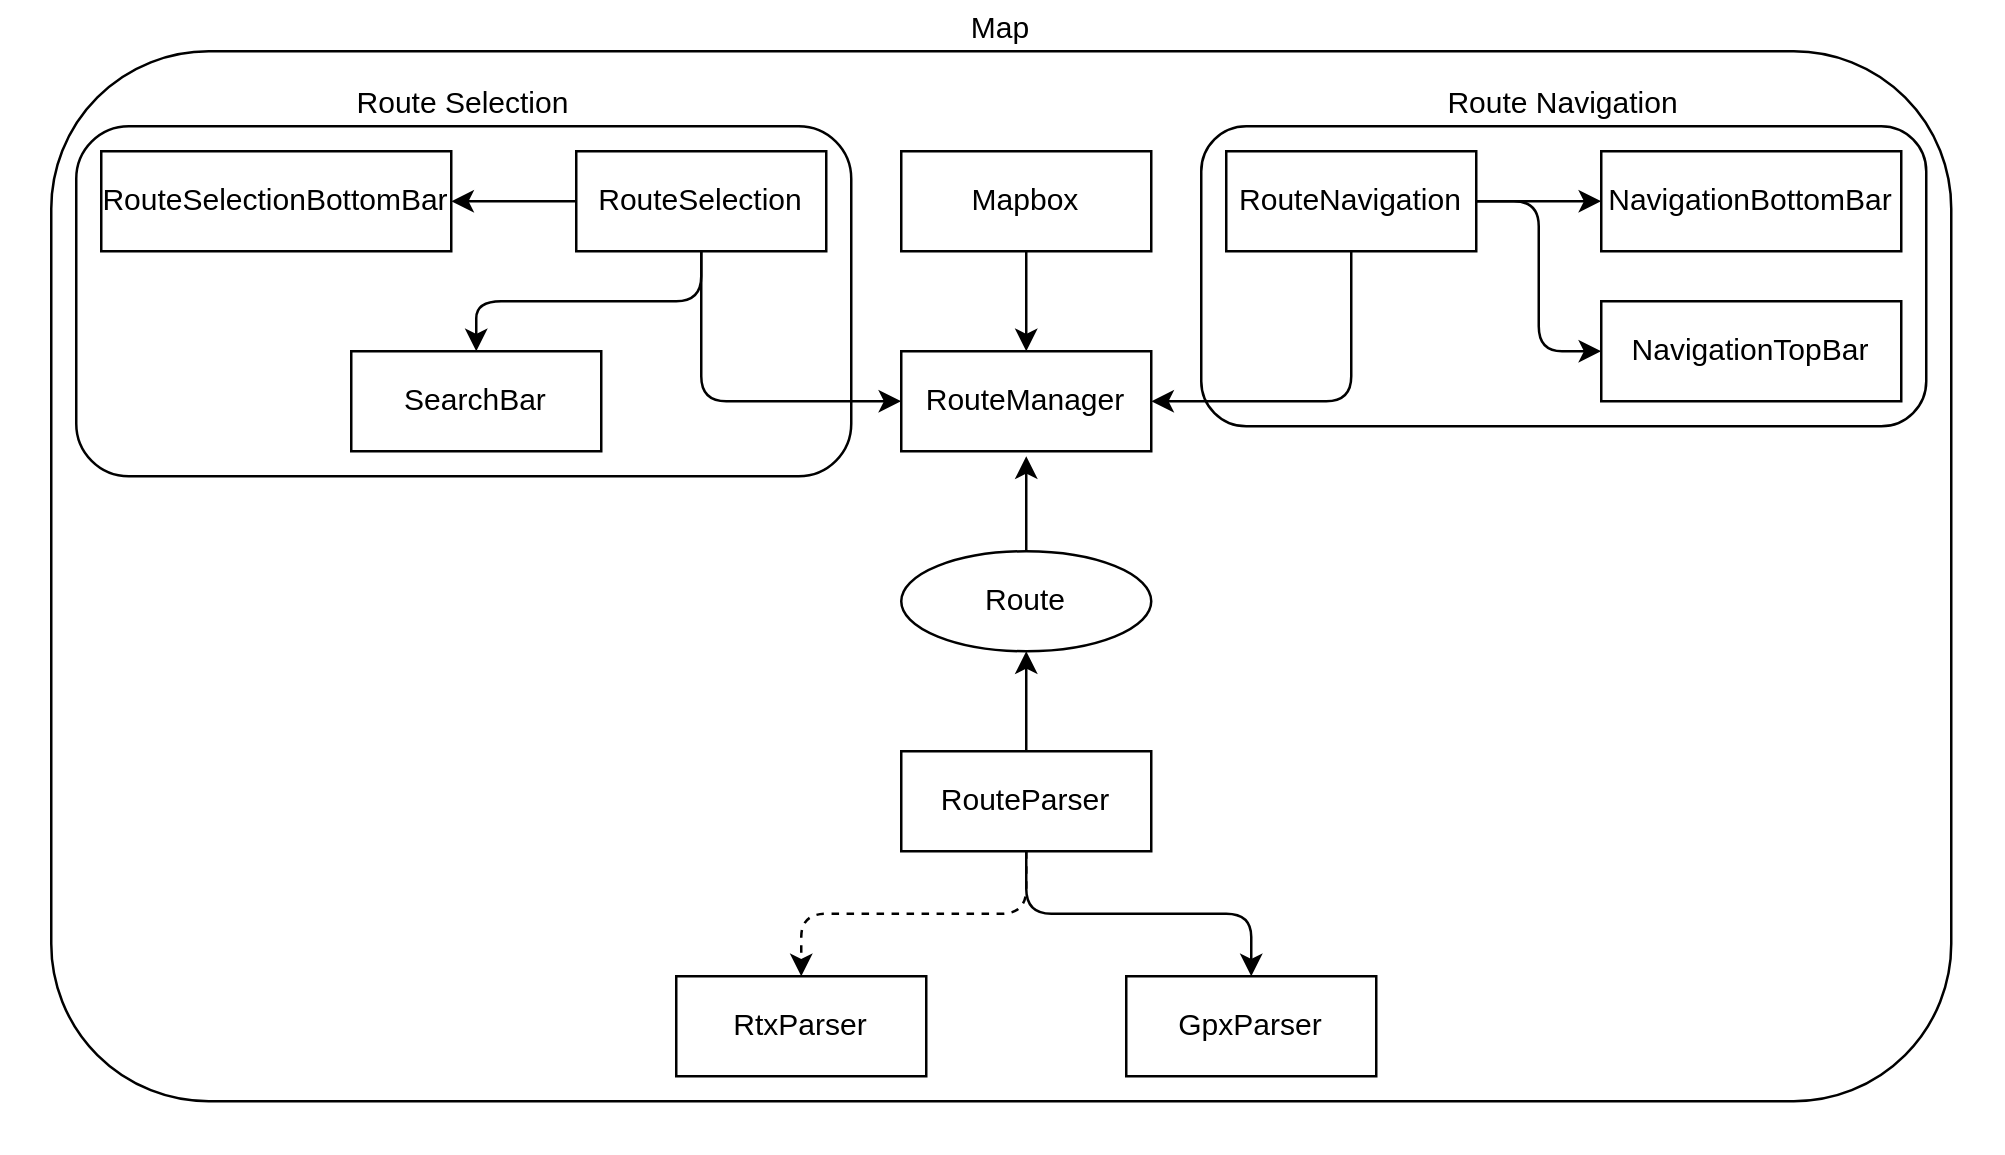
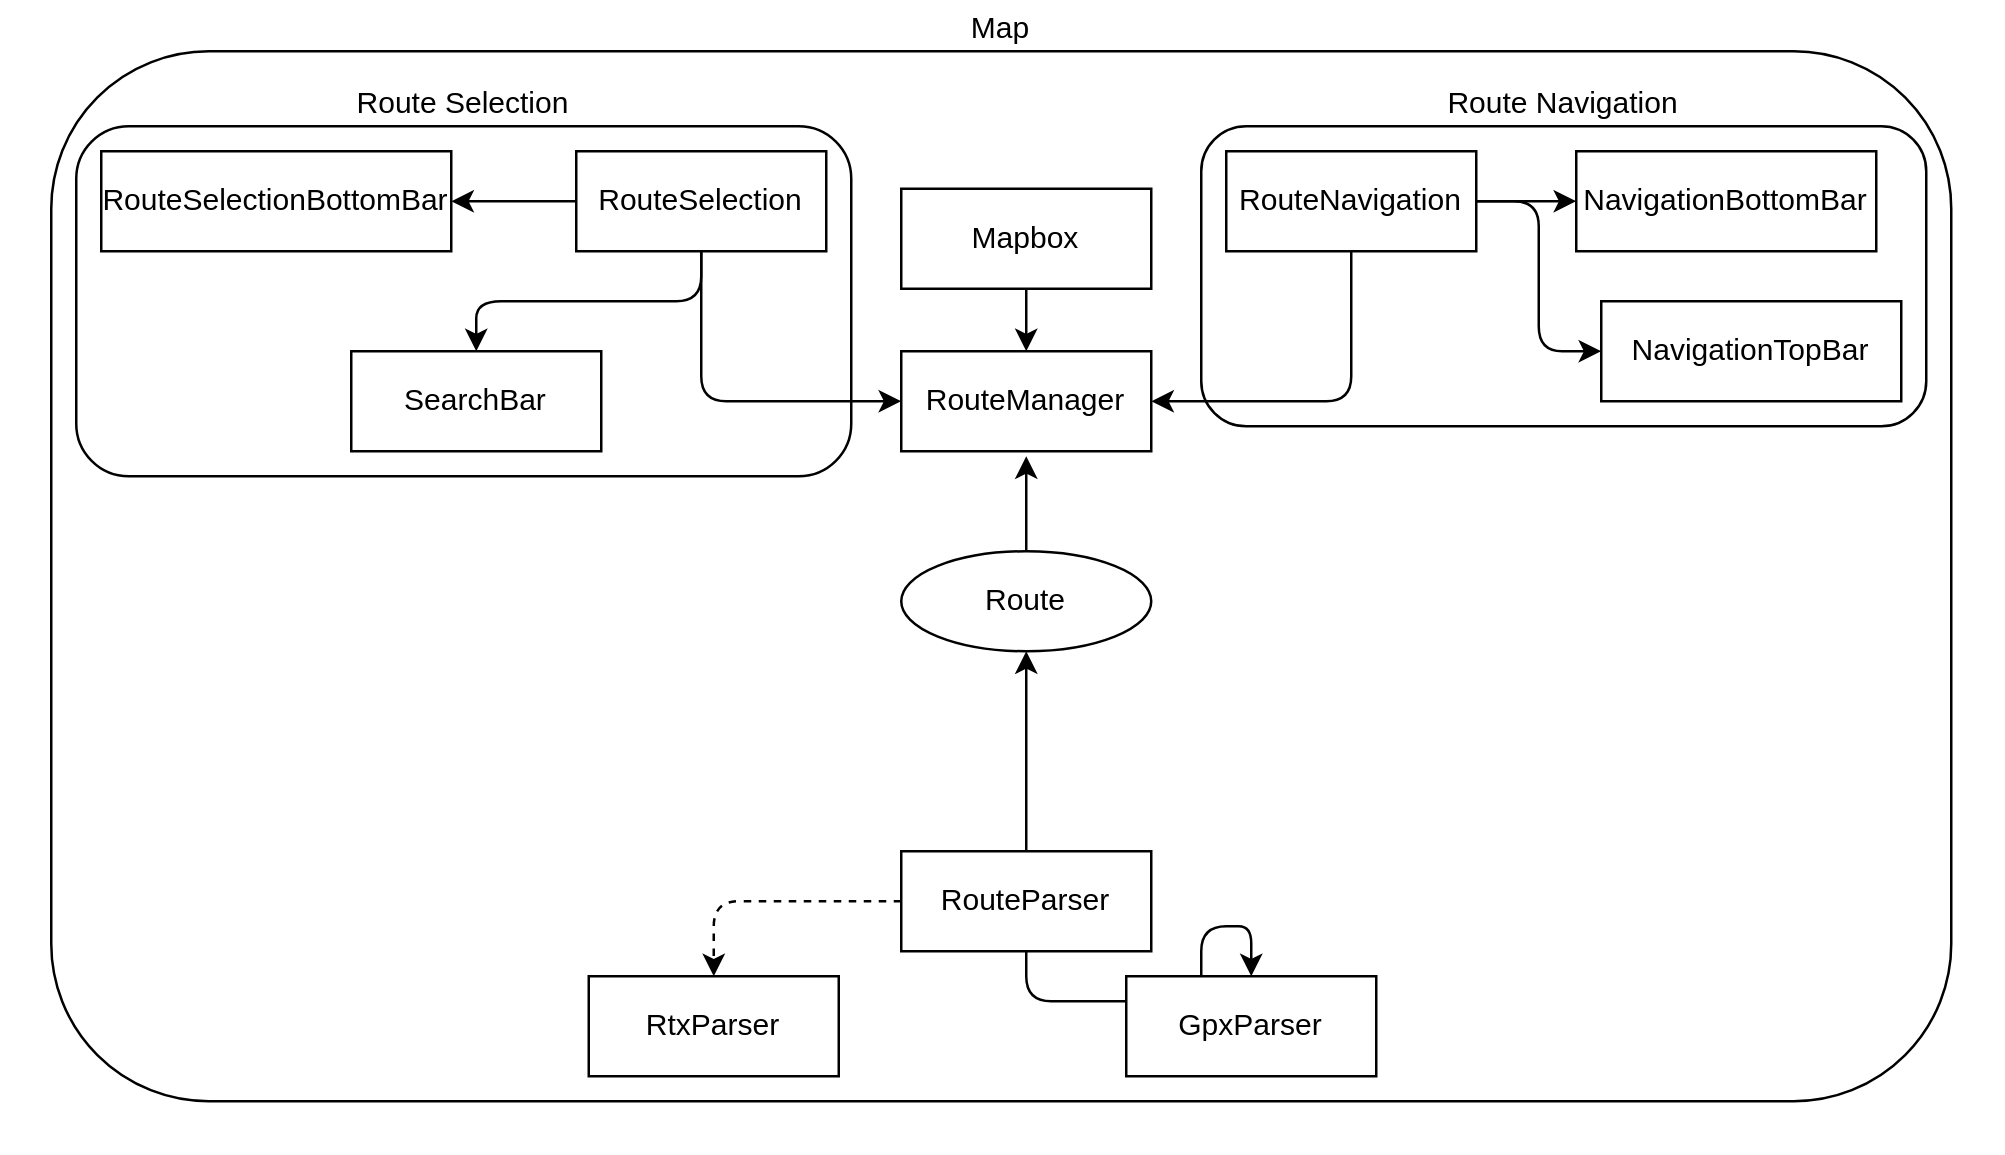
  <mxCell id="0" />
  <mxCell id="1" parent="0" />
  <mxCell id="2" value="Map" style="rounded=1;whiteSpace=wrap;html=1;sketch=0;labelPosition=center;verticalLabelPosition=top;align=center;verticalAlign=bottom;" vertex="1" parent="1"><mxGeometry x="20" y="20" width="760" height="420" as="geometry" /></mxCell>
  <mxCell id="3" value="Route Navigation" style="rounded=1;whiteSpace=wrap;html=1;sketch=0;spacing=2;labelPosition=center;verticalLabelPosition=top;align=center;verticalAlign=bottom;" vertex="1" parent="1"><mxGeometry x="480" y="50" width="290" height="120" as="geometry" /></mxCell>
  <mxCell id="4" value="Route Selection" style="rounded=1;whiteSpace=wrap;html=1;sketch=0;labelPosition=center;verticalLabelPosition=top;align=center;verticalAlign=bottom;" vertex="1" parent="1"><mxGeometry x="30" y="50" width="310" height="140" as="geometry" /></mxCell>
  <mxCell id="5" style="edgeStyle=orthogonalEdgeStyle;curved=0;rounded=1;sketch=0;orthogonalLoop=1;jettySize=auto;html=1;exitX=0.5;exitY=1;exitDx=0;exitDy=0;" edge="1" parent="1" source="6" target="15"><mxGeometry relative="1" as="geometry" /></mxCell>
- <mxCell id="6" value="Mapbox" style="whiteSpace=wrap;html=1;align=center;rounded=0;sketch=0;" vertex="1" parent="1"><mxGeometry x="360" y="60" width="100" height="40" as="geometry" /></mxCell>
+ <mxCell id="6" value="Mapbox" style="whiteSpace=wrap;html=1;align=center;rounded=0;sketch=0;" vertex="1" parent="1"><mxGeometry x="360" y="75" width="100" height="40" as="geometry" /></mxCell>
  <mxCell id="7" style="edgeStyle=orthogonalEdgeStyle;curved=0;rounded=1;sketch=0;orthogonalLoop=1;jettySize=auto;html=1;entryX=0.5;entryY=0;entryDx=0;entryDy=0;" edge="1" parent="1" source="9" target="18"><mxGeometry relative="1" as="geometry" /></mxCell>
  <mxCell id="8" style="edgeStyle=orthogonalEdgeStyle;curved=0;rounded=1;sketch=0;orthogonalLoop=1;jettySize=auto;html=1;entryX=1;entryY=0.5;entryDx=0;entryDy=0;" edge="1" parent="1" source="9" target="19"><mxGeometry relative="1" as="geometry" /></mxCell>
  <mxCell id="9" value="RouteSelection" style="whiteSpace=wrap;html=1;align=center;rounded=0;sketch=0;" vertex="1" parent="1"><mxGeometry x="230" y="60" width="100" height="40" as="geometry" /></mxCell>
  <mxCell id="10" style="edgeStyle=orthogonalEdgeStyle;curved=0;rounded=1;sketch=0;orthogonalLoop=1;jettySize=auto;html=1;exitX=0.5;exitY=1;exitDx=0;exitDy=0;entryX=1;entryY=0.5;entryDx=0;entryDy=0;" edge="1" parent="1" source="13" target="15"><mxGeometry relative="1" as="geometry" /></mxCell>
  <mxCell id="11" style="edgeStyle=orthogonalEdgeStyle;curved=0;rounded=1;sketch=0;orthogonalLoop=1;jettySize=auto;html=1;exitX=1;exitY=0.5;exitDx=0;exitDy=0;entryX=0;entryY=0.5;entryDx=0;entryDy=0;" edge="1" parent="1" source="13" target="20"><mxGeometry relative="1" as="geometry" /></mxCell>
  <mxCell id="12" style="edgeStyle=orthogonalEdgeStyle;curved=0;rounded=1;sketch=0;orthogonalLoop=1;jettySize=auto;html=1;entryX=0;entryY=0.5;entryDx=0;entryDy=0;" edge="1" parent="1" source="13" target="27"><mxGeometry relative="1" as="geometry" /></mxCell>
  <mxCell id="13" value="RouteNavigation" style="whiteSpace=wrap;html=1;align=center;rounded=0;sketch=0;" vertex="1" parent="1"><mxGeometry x="490" y="60" width="100" height="40" as="geometry" /></mxCell>
  <mxCell id="14" style="edgeStyle=orthogonalEdgeStyle;curved=0;rounded=1;sketch=0;orthogonalLoop=1;jettySize=auto;html=1;exitX=0.5;exitY=1;exitDx=0;exitDy=0;entryX=0;entryY=0.5;entryDx=0;entryDy=0;" edge="1" parent="1" source="9" target="15"><mxGeometry relative="1" as="geometry" /></mxCell>
  <mxCell id="15" value="RouteManager" style="whiteSpace=wrap;html=1;align=center;rounded=0;sketch=0;" vertex="1" parent="1"><mxGeometry x="360" y="140" width="100" height="40" as="geometry" /></mxCell>
  <mxCell id="16" style="edgeStyle=orthogonalEdgeStyle;curved=0;rounded=1;sketch=0;orthogonalLoop=1;jettySize=auto;html=1;" edge="1" parent="1" source="17"><mxGeometry relative="1" as="geometry"><mxPoint x="410" y="182" as="targetPoint" /></mxGeometry></mxCell>
  <mxCell id="17" value="Route" style="ellipse;whiteSpace=wrap;html=1;align=center;rounded=0;sketch=0;" vertex="1" parent="1"><mxGeometry x="360" y="220" width="100" height="40" as="geometry" /></mxCell>
  <mxCell id="18" value="SearchBar" style="whiteSpace=wrap;html=1;align=center;rounded=0;sketch=0;" vertex="1" parent="1"><mxGeometry x="140" y="140" width="100" height="40" as="geometry" /></mxCell>
  <mxCell id="19" value="RouteSelectionBottomBar" style="whiteSpace=wrap;html=1;align=center;rounded=0;sketch=0;" vertex="1" parent="1"><mxGeometry x="40" y="60" width="140" height="40" as="geometry" /></mxCell>
- <mxCell id="20" value="NavigationBottomBar" style="whiteSpace=wrap;html=1;align=center;rounded=0;sketch=0;" vertex="1" parent="1"><mxGeometry x="640" y="60" width="120" height="40" as="geometry" /></mxCell>
+ <mxCell id="20" value="NavigationBottomBar" style="whiteSpace=wrap;html=1;align=center;rounded=0;sketch=0;" vertex="1" parent="1"><mxGeometry x="630" y="60" width="120" height="40" as="geometry" /></mxCell>
  <mxCell id="21" style="edgeStyle=orthogonalEdgeStyle;curved=0;rounded=1;sketch=0;orthogonalLoop=1;jettySize=auto;html=1;entryX=0.5;entryY=1;entryDx=0;entryDy=0;" edge="1" parent="1" source="24" target="17"><mxGeometry relative="1" as="geometry" /></mxCell>
  <mxCell id="22" style="edgeStyle=orthogonalEdgeStyle;curved=0;rounded=1;sketch=0;orthogonalLoop=1;jettySize=auto;html=1;entryX=0.5;entryY=0;entryDx=0;entryDy=0;dashed=1;" edge="1" parent="1" source="24" target="25"><mxGeometry relative="1" as="geometry" /></mxCell>
  <mxCell id="23" style="edgeStyle=orthogonalEdgeStyle;curved=0;rounded=1;sketch=0;orthogonalLoop=1;jettySize=auto;html=1;entryX=0.5;entryY=0;entryDx=0;entryDy=0;" edge="1" parent="1" source="24" target="26"><mxGeometry relative="1" as="geometry" /></mxCell>
- <mxCell id="24" value="RouteParser" style="whiteSpace=wrap;html=1;align=center;rounded=0;sketch=0;" vertex="1" parent="1"><mxGeometry x="360" y="300" width="100" height="40" as="geometry" /></mxCell>
- <mxCell id="25" value="RtxParser" style="whiteSpace=wrap;html=1;align=center;rounded=0;sketch=0;" vertex="1" parent="1"><mxGeometry x="270" y="390" width="100" height="40" as="geometry" /></mxCell>
+ <mxCell id="24" value="RouteParser" style="whiteSpace=wrap;html=1;align=center;rounded=0;sketch=0;" vertex="1" parent="1"><mxGeometry x="360" y="340" width="100" height="40" as="geometry" /></mxCell>
+ <mxCell id="25" value="RtxParser" style="whiteSpace=wrap;html=1;align=center;rounded=0;sketch=0;" vertex="1" parent="1"><mxGeometry x="235" y="390" width="100" height="40" as="geometry" /></mxCell>
  <mxCell id="26" value="GpxParser" style="whiteSpace=wrap;html=1;align=center;rounded=0;sketch=0;" vertex="1" parent="1"><mxGeometry x="450" y="390" width="100" height="40" as="geometry" /></mxCell>
  <mxCell id="27" value="NavigationTopBar" style="whiteSpace=wrap;html=1;align=center;rounded=0;sketch=0;" vertex="1" parent="1"><mxGeometry x="640" y="120" width="120" height="40" as="geometry" /></mxCell>
